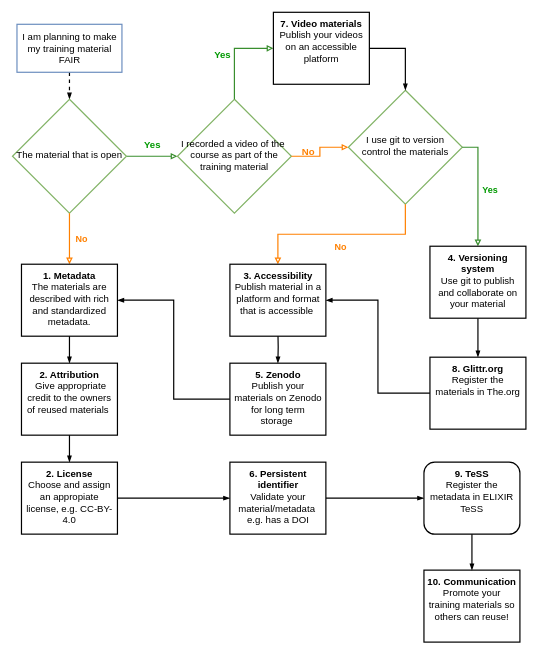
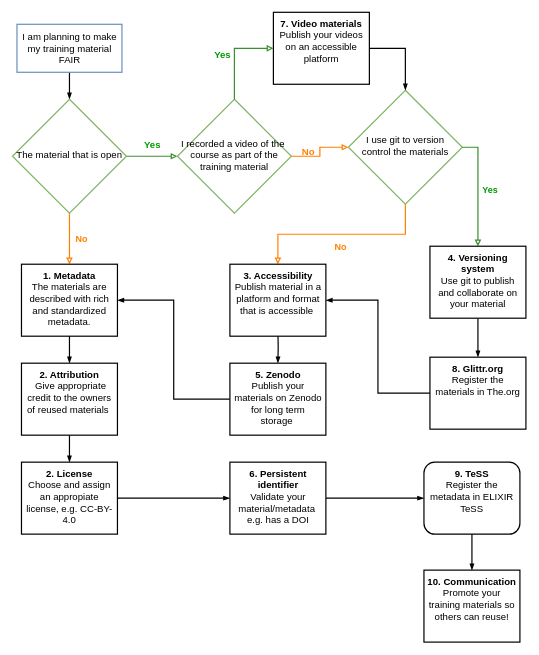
  <mxCell id="0" />
  <mxCell id="1" parent="0" />
- <mxCell id="2" value="" style="rounded=0;html=1;jettySize=auto;orthogonalLoop=1;fontSize=16;endArrow=blockThin;endFill=1;strokeWidth=2;shadow=0;labelBackgroundColor=none;edgeStyle=orthogonalEdgeStyle;curved=0;entryX=0.5;entryY=0;entryDx=0;entryDy=0;dashed=1;" parent="1" source="3" target="11" edge="1"><mxGeometry relative="1" as="geometry"><mxPoint x="120" y="165" as="targetPoint" /></mxGeometry></mxCell>
+ <mxCell id="2" value="" style="rounded=0;html=1;jettySize=auto;orthogonalLoop=1;fontSize=16;endArrow=blockThin;endFill=1;strokeWidth=2;shadow=0;labelBackgroundColor=none;edgeStyle=orthogonalEdgeStyle;curved=0;entryX=0.5;entryY=0;entryDx=0;entryDy=0;" parent="1" source="3" target="11" edge="1"><mxGeometry relative="1" as="geometry"><mxPoint x="120" y="165" as="targetPoint" /></mxGeometry></mxCell>
  <mxCell id="3" value="&lt;p align=&quot;center&quot;&gt;I am planning to make my training&amp;nbsp;material FAIR&lt;/p&gt;" style="whiteSpace=wrap;html=1;fontSize=16;glass=0;strokeWidth=2;shadow=0;fillColor=none;strokeColor=#6c8ebf;align=center;rounded=0;" parent="1" vertex="1"><mxGeometry x="27.5" y="40" width="175" height="80" as="geometry" /></mxCell>
  <mxCell id="4" value="&lt;font color=&quot;#009900&quot;&gt;&lt;b&gt;Yes&lt;/b&gt;&lt;/font&gt;" style="rounded=0;html=1;jettySize=auto;orthogonalLoop=1;fontSize=16;endArrow=block;endFill=0;endSize=6;strokeWidth=2;shadow=0;labelBackgroundColor=none;edgeStyle=orthogonalEdgeStyle;strokeColor=#398e2e;entryX=0;entryY=0.5;entryDx=0;entryDy=0;exitX=1;exitY=0.5;exitDx=0;exitDy=0;" parent="1" source="11" target="5" edge="1"><mxGeometry x="0.006" y="20" relative="1" as="geometry"><mxPoint as="offset" /><mxPoint x="305" y="430" as="targetPoint" /><mxPoint x="215" y="260" as="sourcePoint" /></mxGeometry></mxCell>
  <mxCell id="5" value="I recorded a video of the&amp;nbsp;&lt;div&gt;course as part of the training material&lt;/div&gt;" style="rhombus;whiteSpace=wrap;html=1;shadow=0;fontFamily=Helvetica;fontSize=16;align=center;strokeWidth=2;spacing=6;spacingTop=-4;fillColor=none;strokeColor=#82b366;" parent="1" vertex="1"><mxGeometry x="295" y="165" width="190" height="190" as="geometry" /></mxCell>
  <mxCell id="6" value="&lt;font color=&quot;#009900&quot;&gt;&lt;b&gt;Yes&lt;/b&gt;&lt;/font&gt;" style="rounded=0;html=1;jettySize=auto;orthogonalLoop=1;fontSize=16;endArrow=block;endFill=0;endSize=6;strokeWidth=2;shadow=0;labelBackgroundColor=none;edgeStyle=orthogonalEdgeStyle;strokeColor=#398e2e;exitX=0.5;exitY=0;exitDx=0;exitDy=0;entryX=0;entryY=0.5;entryDx=0;entryDy=0;" parent="1" source="5" target="21" edge="1"><mxGeometry x="0.002" y="20" relative="1" as="geometry"><mxPoint as="offset" /><mxPoint x="445" y="71.5" as="targetPoint" /><mxPoint x="605" y="259.5" as="sourcePoint" /></mxGeometry></mxCell>
  <mxCell id="7" value="I use git to version control the materials" style="rhombus;whiteSpace=wrap;html=1;shadow=0;fontFamily=Helvetica;fontSize=16;align=center;strokeWidth=2;spacing=6;spacingTop=-4;fillColor=none;strokeColor=#82b366;" parent="1" vertex="1"><mxGeometry x="580" y="150" width="190" height="190" as="geometry" /></mxCell>
  <mxCell id="8" value="&lt;font color=&quot;#009900&quot;&gt;&lt;b&gt;Yes&lt;/b&gt;&lt;/font&gt;" style="rounded=0;html=1;jettySize=auto;orthogonalLoop=1;fontSize=15;endArrow=block;endFill=0;endSize=6;strokeWidth=2;shadow=0;labelBackgroundColor=none;edgeStyle=orthogonalEdgeStyle;strokeColor=#398e2e;entryX=0.5;entryY=0;entryDx=0;entryDy=0;exitX=1;exitY=0.5;exitDx=0;exitDy=0;" parent="1" source="7" target="22" edge="1"><mxGeometry x="0.002" y="20" relative="1" as="geometry"><mxPoint as="offset" /><mxPoint x="796" y="440" as="targetPoint" /><mxPoint x="995" y="259.5" as="sourcePoint" /></mxGeometry></mxCell>
  <mxCell id="9" style="edgeStyle=orthogonalEdgeStyle;rounded=0;orthogonalLoop=1;jettySize=auto;html=1;exitX=0;exitY=0.5;exitDx=0;exitDy=0;fontSize=15;strokeWidth=2;curved=0;endArrow=blockThin;endFill=1;entryX=1;entryY=0.5;entryDx=0;entryDy=0;" parent="1" source="27" target="20" edge="1"><mxGeometry relative="1" as="geometry"><mxPoint x="372.5" y="632.5" as="sourcePoint" /><mxPoint x="205" y="467.5" as="targetPoint" /></mxGeometry></mxCell>
  <mxCell id="10" value="" style="edgeStyle=orthogonalEdgeStyle;rounded=0;orthogonalLoop=1;jettySize=auto;html=1;strokeWidth=2;exitX=0.5;exitY=1;exitDx=0;exitDy=0;fontSize=15;curved=0;endArrow=blockThin;endFill=1;entryX=0.5;entryY=0;entryDx=0;entryDy=0;" parent="1" source="22" target="23" edge="1"><mxGeometry relative="1" as="geometry"><mxPoint x="796" y="550" as="sourcePoint" /><mxPoint x="795" y="590" as="targetPoint" /></mxGeometry></mxCell>
  <mxCell id="11" value="The material that is open" style="rhombus;whiteSpace=wrap;html=1;shadow=0;fontFamily=Helvetica;fontSize=16;align=center;strokeWidth=2;spacing=6;spacingTop=-4;fillColor=none;strokeColor=#82b366;" parent="1" vertex="1"><mxGeometry x="20" y="165" width="190" height="190" as="geometry" /></mxCell>
  <mxCell id="12" value="&lt;b&gt;&lt;font color=&quot;#ff8000&quot;&gt;No&lt;/font&gt;&lt;/b&gt;" style="rounded=0;html=1;jettySize=auto;orthogonalLoop=1;fontSize=15;endArrow=block;endFill=0;endSize=6;strokeWidth=2;shadow=0;labelBackgroundColor=none;edgeStyle=orthogonalEdgeStyle;strokeColor=#FF8000;exitX=0.5;exitY=1;exitDx=0;exitDy=0;entryX=0.5;entryY=0;entryDx=0;entryDy=0;" parent="1" source="11" target="20" edge="1"><mxGeometry x="0.01" y="20" relative="1" as="geometry"><mxPoint as="offset" /><mxPoint x="115" y="440" as="targetPoint" /><mxPoint x="119.57" y="355" as="sourcePoint" /><Array as="points" /></mxGeometry></mxCell>
  <mxCell id="13" value="&lt;b&gt;&lt;font color=&quot;#ff8000&quot;&gt;No&lt;/font&gt;&lt;/b&gt;" style="rounded=0;html=1;jettySize=auto;orthogonalLoop=1;fontSize=16;endArrow=block;endFill=0;endSize=6;strokeWidth=2;shadow=0;labelBackgroundColor=none;edgeStyle=orthogonalEdgeStyle;strokeColor=#FF8000;entryX=0;entryY=0.5;entryDx=0;entryDy=0;exitX=1;exitY=0.5;exitDx=0;exitDy=0;" parent="1" source="5" target="7" edge="1"><mxGeometry x="0.01" y="20" relative="1" as="geometry"><mxPoint as="offset" /><mxPoint x="845" y="360" as="targetPoint" /><mxPoint x="479.5" y="355" as="sourcePoint" /></mxGeometry></mxCell>
  <mxCell id="14" value="&lt;b&gt;&lt;font color=&quot;#ff8000&quot;&gt;No&lt;/font&gt;&lt;/b&gt;" style="rounded=0;html=1;jettySize=auto;orthogonalLoop=1;fontSize=15;endArrow=block;endFill=0;endSize=6;strokeWidth=2;shadow=0;labelBackgroundColor=none;edgeStyle=orthogonalEdgeStyle;strokeColor=#FF8000;exitX=0.5;exitY=1;exitDx=0;exitDy=0;entryX=0.5;entryY=0;entryDx=0;entryDy=0;" parent="1" source="7" target="26" edge="1"><mxGeometry x="0.01" y="20" relative="1" as="geometry"><mxPoint as="offset" /><mxPoint x="462.5" y="440" as="targetPoint" /><mxPoint x="869.5" y="360" as="sourcePoint" /><Array as="points" /></mxGeometry></mxCell>
  <mxCell id="15" style="edgeStyle=orthogonalEdgeStyle;rounded=0;orthogonalLoop=1;jettySize=auto;html=1;exitX=1;exitY=0.5;exitDx=0;exitDy=0;entryX=0.5;entryY=0;entryDx=0;entryDy=0;strokeWidth=2;fontSize=16;curved=0;endArrow=blockThin;endFill=1;" parent="1" source="21" target="7" edge="1"><mxGeometry relative="1" as="geometry"><mxPoint x="1235" y="450" as="targetPoint" /><mxPoint x="625" y="71.5" as="sourcePoint" /></mxGeometry></mxCell>
  <mxCell id="16" value="" style="edgeStyle=orthogonalEdgeStyle;rounded=0;orthogonalLoop=1;jettySize=auto;html=1;strokeWidth=2;fontSize=15;curved=0;endArrow=blockThin;endFill=1;entryX=0.5;entryY=0;entryDx=0;entryDy=0;exitX=0.468;exitY=1.018;exitDx=0;exitDy=0;exitPerimeter=0;" parent="1" target="28" edge="1"><mxGeometry relative="1" as="geometry"><mxPoint x="109.24" y="551.26" as="sourcePoint" /><mxPoint x="115" y="605" as="targetPoint" /><Array as="points"><mxPoint x="115" y="551" /></Array></mxGeometry></mxCell>
  <mxCell id="17" value="" style="edgeStyle=orthogonalEdgeStyle;rounded=0;orthogonalLoop=1;jettySize=auto;html=1;entryX=0;entryY=0.5;entryDx=0;entryDy=0;strokeWidth=2;fontSize=15;curved=0;endArrow=blockThin;endFill=1;exitX=1;exitY=0.5;exitDx=0;exitDy=0;" parent="1" source="31" target="24" edge="1"><mxGeometry relative="1" as="geometry"><mxPoint x="552.5" y="807.5" as="sourcePoint" /><mxPoint x="706" y="807.5" as="targetPoint" /></mxGeometry></mxCell>
  <mxCell id="18" value="" style="edgeStyle=orthogonalEdgeStyle;rounded=0;orthogonalLoop=1;jettySize=auto;html=1;strokeWidth=2;fontSize=15;curved=0;endArrow=blockThin;endFill=1;exitX=0.5;exitY=1;exitDx=0;exitDy=0;entryX=0.5;entryY=0;entryDx=0;entryDy=0;" parent="1" target="27" edge="1"><mxGeometry relative="1" as="geometry"><mxPoint x="462.5" y="550" as="sourcePoint" /><mxPoint x="462.5" y="605" as="targetPoint" /></mxGeometry></mxCell>
  <mxCell id="19" value="" style="edgeStyle=orthogonalEdgeStyle;rounded=0;orthogonalLoop=1;jettySize=auto;html=1;strokeWidth=2;fontSize=15;curved=0;endArrow=blockThin;endFill=1;exitX=1;exitY=0.5;exitDx=0;exitDy=0;entryX=0;entryY=0.5;entryDx=0;entryDy=0;" parent="1" source="30" target="31" edge="1"><mxGeometry relative="1" as="geometry"><mxPoint x="205" y="807.5" as="sourcePoint" /><mxPoint x="372.5" y="807.5" as="targetPoint" /></mxGeometry></mxCell>
  <mxCell id="20" value="&lt;div&gt;&lt;font style=&quot;font-size: 16px;&quot;&gt;&lt;span style=&quot;font-weight: 700;&quot;&gt;1. Metadata&lt;/span&gt;&lt;/font&gt;&lt;p style=&quot;margin-top: 0pt; margin-bottom: 0pt; margin-left: 0in; direction: ltr; unicode-bidi: embed; word-break: normal;&quot;&gt;&lt;font style=&quot;font-size: 16px;&quot;&gt;The materials are described with rich and standardized metadata. &lt;font&gt;&lt;font&gt;&lt;span&gt;&lt;br&gt;&lt;/span&gt;&lt;/font&gt;&lt;/font&gt;&lt;/font&gt;&lt;/p&gt;&lt;/div&gt;" style="rounded=0;whiteSpace=wrap;html=1;spacing=5;verticalAlign=top;strokeWidth=2;" parent="1" vertex="1"><mxGeometry x="35" y="440" width="160" height="120" as="geometry" /></mxCell>
  <mxCell id="21" value="&lt;div&gt;&lt;font&gt;&lt;span style=&quot;font-weight: 700;&quot;&gt;7. Video materials&lt;/span&gt;&lt;/font&gt;&lt;p style=&quot;margin-top: 0pt; margin-bottom: 0pt; margin-left: 0in; direction: ltr; unicode-bidi: embed; word-break: normal;&quot;&gt;&lt;font&gt;&lt;span&gt;Publish your videos on an accessible platform&lt;/span&gt;&lt;/font&gt;&lt;/p&gt;&lt;/div&gt;" style="rounded=0;whiteSpace=wrap;html=1;spacing=5;verticalAlign=top;strokeWidth=2;fontSize=16;" parent="1" vertex="1"><mxGeometry x="455" y="20" width="160" height="120" as="geometry" /></mxCell>
  <mxCell id="22" value="&lt;div&gt;&lt;font style=&quot;font-size: 16px;&quot;&gt;&lt;span style=&quot;font-weight: 700;&quot;&gt;4. Versioning system&lt;/span&gt;&lt;/font&gt;&lt;p style=&quot;margin-top: 0pt; margin-bottom: 0pt; margin-left: 0in; direction: ltr; unicode-bidi: embed; word-break: normal;&quot;&gt;&lt;font size=&quot;3&quot;&gt;&lt;span&gt;Use git to publish and collaborate on your material&lt;/span&gt;&lt;/font&gt;&lt;/p&gt;&lt;/div&gt;" style="rounded=0;whiteSpace=wrap;html=1;spacing=5;verticalAlign=top;strokeWidth=2;" parent="1" vertex="1"><mxGeometry x="716" y="410" width="160" height="120" as="geometry" /></mxCell>
  <mxCell id="23" value="&lt;div&gt;&lt;font style=&quot;font-size: 16px;&quot;&gt;&lt;span style=&quot;font-weight: 700;&quot;&gt;8. Glittr.org&lt;/span&gt;&lt;/font&gt;&lt;p style=&quot;margin-top: 0pt; margin-bottom: 0pt; margin-left: 0in; direction: ltr; unicode-bidi: embed; word-break: normal;&quot;&gt;&lt;font size=&quot;3&quot;&gt;&lt;span&gt;Register the materials in The.org&lt;/span&gt;&lt;/font&gt;&lt;/p&gt;&lt;/div&gt;" style="rounded=0;whiteSpace=wrap;html=1;spacing=5;verticalAlign=top;strokeWidth=2;" parent="1" vertex="1"><mxGeometry x="716" y="595" width="160" height="120" as="geometry" /></mxCell>
  <mxCell id="24" value="&lt;div&gt;&lt;font style=&quot;font-size: 16px;&quot;&gt;&lt;span style=&quot;font-weight: 700;&quot;&gt;9. TeSS&lt;/span&gt;&lt;/font&gt;&lt;p style=&quot;margin-top: 0pt; margin-bottom: 0pt; margin-left: 0in; direction: ltr; unicode-bidi: embed; word-break: normal;&quot;&gt;&lt;font size=&quot;3&quot;&gt;Register the metadata in ELIXIR TeSS&lt;/font&gt;&lt;/p&gt;&lt;/div&gt;" style="whiteSpace=wrap;html=1;spacing=5;verticalAlign=top;strokeWidth=2;rounded=1;" parent="1" vertex="1"><mxGeometry x="706" y="770" width="160" height="120" as="geometry" /></mxCell>
  <mxCell id="25" value="" style="edgeStyle=orthogonalEdgeStyle;rounded=0;orthogonalLoop=1;jettySize=auto;html=1;strokeWidth=2;exitX=0;exitY=0.5;exitDx=0;exitDy=0;fontSize=15;curved=0;endArrow=blockThin;endFill=1;entryX=1;entryY=0.5;entryDx=0;entryDy=0;" parent="1" source="23" target="26" edge="1"><mxGeometry relative="1" as="geometry"><mxPoint x="806" y="540" as="sourcePoint" /><mxPoint x="605" y="510" as="targetPoint" /></mxGeometry></mxCell>
  <mxCell id="26" value="&lt;div&gt;&lt;font style=&quot;font-size: 16px;&quot;&gt;&lt;span style=&quot;font-weight: 700;&quot;&gt;3. Accessibility&lt;/span&gt;&lt;/font&gt;&lt;p style=&quot;margin-top: 0pt; margin-bottom: 0pt; margin-left: 0in; direction: ltr; unicode-bidi: embed; word-break: normal;&quot;&gt;&lt;font size=&quot;3&quot;&gt;&lt;span&gt;Publish material in a platform and format that is accessible&amp;nbsp;&lt;/span&gt;&lt;/font&gt;&lt;/p&gt;&lt;/div&gt;" style="rounded=0;whiteSpace=wrap;html=1;spacing=5;verticalAlign=top;strokeWidth=2;" parent="1" vertex="1"><mxGeometry x="382.5" y="440" width="160" height="120" as="geometry" /></mxCell>
  <mxCell id="27" value="&lt;div&gt;&lt;font style=&quot;font-size: 16px;&quot;&gt;&lt;span style=&quot;font-weight: 700;&quot;&gt;5. Zenodo&lt;/span&gt;&lt;/font&gt;&lt;p style=&quot;margin-top: 0pt; margin-bottom: 0pt; margin-left: 0in; direction: ltr; unicode-bidi: embed; word-break: normal;&quot;&gt;&lt;font size=&quot;3&quot;&gt;&lt;span&gt;Publish your materials on Zenodo for long term storage&amp;nbsp;&lt;/span&gt;&lt;/font&gt;&lt;/p&gt;&lt;/div&gt;" style="rounded=0;whiteSpace=wrap;html=1;spacing=5;verticalAlign=top;strokeWidth=2;" parent="1" vertex="1"><mxGeometry x="382.5" y="605" width="160" height="120" as="geometry" /></mxCell>
  <mxCell id="28" value="&lt;div&gt;&lt;font style=&quot;font-size: 16px;&quot;&gt;&lt;span style=&quot;font-weight: 700;&quot;&gt;2. Attribution&lt;/span&gt;&lt;/font&gt;&lt;p style=&quot;margin-top: 0pt; margin-bottom: 0pt; margin-left: 0in; direction: ltr; unicode-bidi: embed; word-break: normal;&quot;&gt;&lt;font size=&quot;3&quot;&gt;&lt;span&gt;&amp;nbsp;Give appropriate credit to the owners of reused materials&amp;nbsp;&lt;/span&gt;&lt;/font&gt;&lt;/p&gt;&lt;/div&gt;" style="rounded=0;whiteSpace=wrap;html=1;spacing=5;verticalAlign=top;strokeWidth=2;" parent="1" vertex="1"><mxGeometry x="35" y="605" width="160" height="120" as="geometry" /></mxCell>
  <mxCell id="29" value="" style="edgeStyle=orthogonalEdgeStyle;rounded=0;orthogonalLoop=1;jettySize=auto;html=1;strokeWidth=2;fontSize=15;curved=0;endArrow=blockThin;endFill=1;exitX=0.5;exitY=1;exitDx=0;exitDy=0;entryX=0.5;entryY=0;entryDx=0;entryDy=0;" parent="1" source="28" target="30" edge="1"><mxGeometry relative="1" as="geometry"><mxPoint x="215" y="818" as="sourcePoint" /><mxPoint x="115" y="772" as="targetPoint" /></mxGeometry></mxCell>
  <mxCell id="30" value="&lt;div&gt;&lt;font style=&quot;font-size: 16px;&quot;&gt;&lt;span style=&quot;font-weight: 700;&quot;&gt;2. License&lt;/span&gt;&lt;/font&gt;&lt;p style=&quot;margin-top: 0pt; margin-bottom: 0pt; margin-left: 0in; direction: ltr; unicode-bidi: embed; word-break: normal;&quot;&gt;&lt;font size=&quot;3&quot;&gt;Choose and assign an appropiate license, e.g. CC-BY-4.0&lt;/font&gt;&lt;/p&gt;&lt;/div&gt;" style="rounded=0;whiteSpace=wrap;html=1;spacing=5;verticalAlign=top;strokeWidth=2;" parent="1" vertex="1"><mxGeometry x="35" y="770" width="160" height="120" as="geometry" /></mxCell>
  <mxCell id="31" value="&lt;div&gt;&lt;font style=&quot;font-size: 16px;&quot;&gt;&lt;span style=&quot;font-weight: 700;&quot;&gt;6. Persistent identifier&lt;/span&gt;&lt;/font&gt;&lt;p style=&quot;margin-top: 0pt; margin-bottom: 0pt; margin-left: 0in; direction: ltr; unicode-bidi: embed; word-break: normal;&quot;&gt;&lt;font size=&quot;3&quot;&gt;Validate your material/metadata&amp;nbsp; e.g. has a DOI&lt;/font&gt;&lt;/p&gt;&lt;/div&gt;" style="rounded=0;whiteSpace=wrap;html=1;spacing=5;verticalAlign=top;strokeWidth=2;" parent="1" vertex="1"><mxGeometry x="382.5" y="770" width="160" height="120" as="geometry" /></mxCell>
  <mxCell id="32" value="&lt;div&gt;&lt;font style=&quot;font-size: 16px;&quot;&gt;&lt;span style=&quot;font-weight: 700;&quot;&gt;10. Communication&lt;/span&gt;&lt;/font&gt;&lt;p style=&quot;margin-top: 0pt; margin-bottom: 0pt; margin-left: 0in; direction: ltr; unicode-bidi: embed; word-break: normal;&quot;&gt;&lt;font size=&quot;3&quot;&gt;Promote your training materials so others can reuse!&lt;/font&gt;&lt;/p&gt;&lt;/div&gt;" style="rounded=0;whiteSpace=wrap;html=1;spacing=5;verticalAlign=top;strokeWidth=2;" parent="1" vertex="1"><mxGeometry x="706" y="950" width="160" height="120" as="geometry" /></mxCell>
  <mxCell id="33" value="" style="edgeStyle=orthogonalEdgeStyle;rounded=0;orthogonalLoop=1;jettySize=auto;html=1;strokeWidth=2;fontSize=15;curved=0;endArrow=blockThin;endFill=1;entryX=0.5;entryY=0;entryDx=0;entryDy=0;exitX=0.5;exitY=1;exitDx=0;exitDy=0;" parent="1" source="24" target="32" edge="1"><mxGeometry relative="1" as="geometry"><mxPoint x="905" y="580" as="sourcePoint" /><mxPoint x="806" y="605" as="targetPoint" /></mxGeometry></mxCell>
